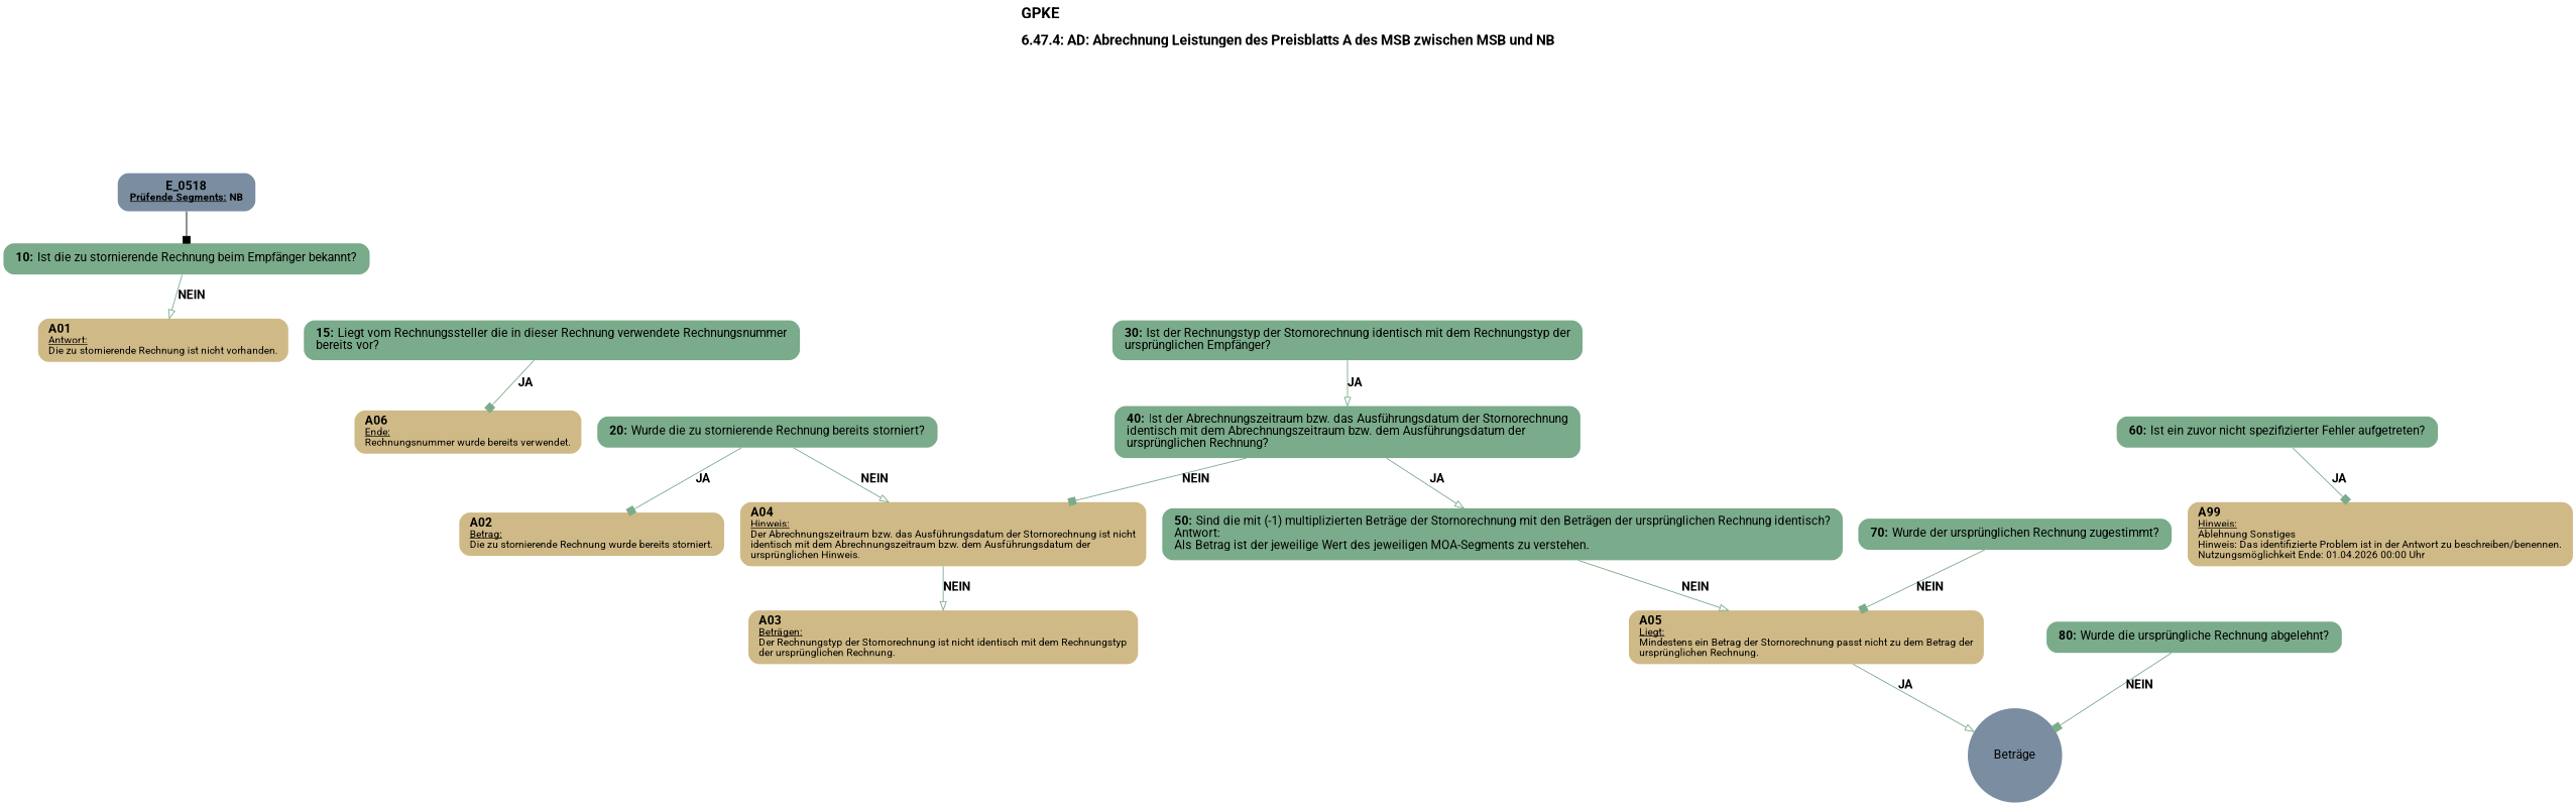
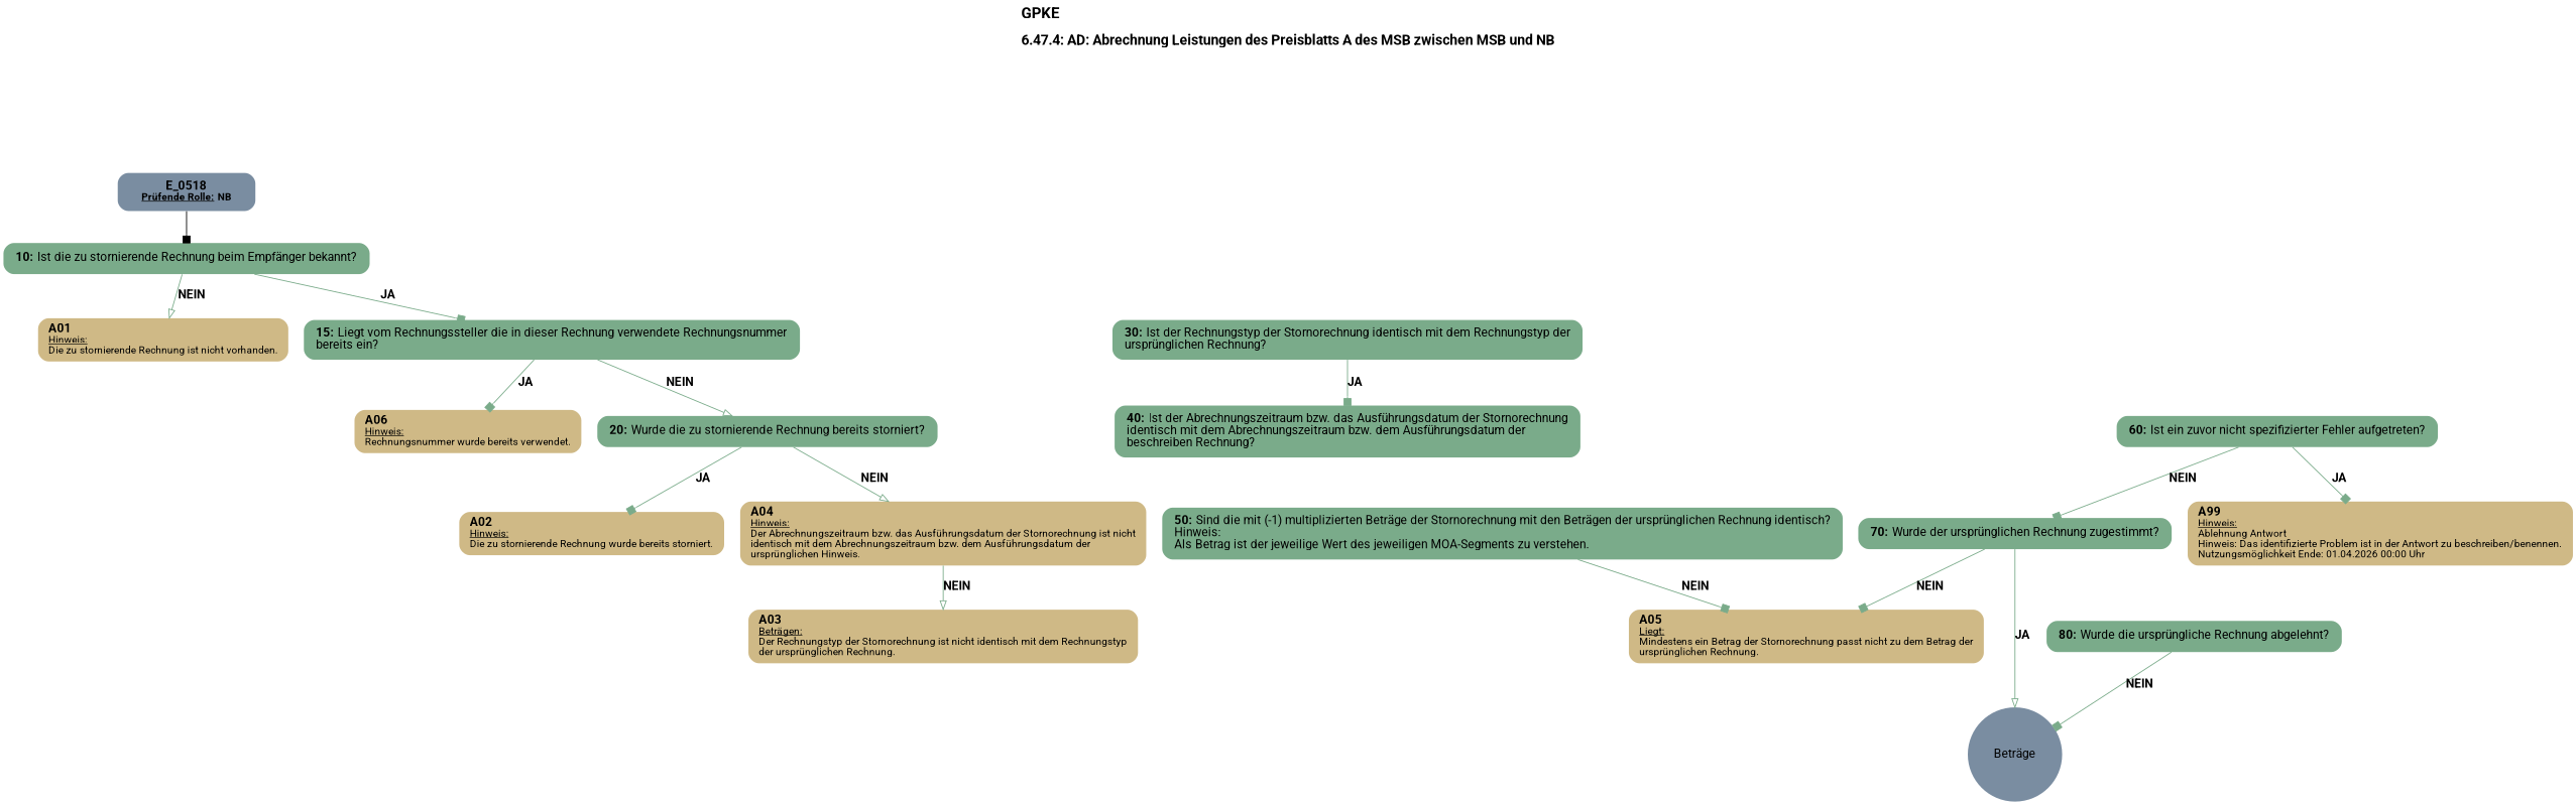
  digraph {
    concentrate=true
    fontname="Roboto, sans-serif"
    label=<<B><FONT POINT-SIZE="18">GPKE</FONT></B><BR align="left"/><BR/><B><FONT POINT-SIZE="16">6.47.4: AD: Abrechnung Leistungen des Preisblatts A des MSB zwischen MSB und NB</FONT></B><BR align="left"/><BR/><BR/><BR/>>
    labelloc=t
    pack=true
    packmode=array
    rankdir=TB
    node [fillcolor="#7aab8a" fontname="Roboto, sans-serif" margin="0.2,0.12" penwidth=0.0 shape=box style="filled,rounded"]
    edge [arrowhead=box color="#7aab8a" fontname="Roboto, sans-serif"]
-   n1 [fillcolor="#7a8da1" label=<<B>E_0518</B><BR align="center"/><FONT point-size="12"><B><U>Prüfende Segments:</U> NB</B></FONT><BR align="center"/>>]
+   n1 [fillcolor="#7a8da1" label=<<B>E_0518</B><BR align="center"/><FONT point-size="12"><B><U>Prüfende Rolle:</U> NB</B></FONT><BR align="center"/>>]
    n2 [label=<<B>10: </B>Ist die zu stornierende Rechnung beim Empfänger bekannt?<BR align="left"/>>]
-   n3 [fillcolor="#cfb986" label=<<B>A01</B><BR align="left"/><FONT point-size="12"><U>Antwort:</U><BR align="left"/>Die zu stornierende Rechnung ist nicht vorhanden.<BR align="left"/></FONT>> margin="0.17,0.08"]
-   n4 [label=<<B>15: </B>Liegt vom Rechnungssteller die in dieser Rechnung verwendete Rechnungsnummer<BR align="left"/>bereits vor?<BR align="left"/>>]
-   n5 [fillcolor="#cfb986" label=<<B>A06</B><BR align="left"/><FONT point-size="12"><U>Ende:</U><BR align="left"/>Rechnungsnummer wurde bereits verwendet.<BR align="left"/></FONT>> margin="0.17,0.08"]
+   n3 [fillcolor="#cfb986" label=<<B>A01</B><BR align="left"/><FONT point-size="12"><U>Hinweis:</U><BR align="left"/>Die zu stornierende Rechnung ist nicht vorhanden.<BR align="left"/></FONT>> margin="0.17,0.08"]
+   n4 [label=<<B>15: </B>Liegt vom Rechnungssteller die in dieser Rechnung verwendete Rechnungsnummer<BR align="left"/>bereits ein?<BR align="left"/>>]
+   n5 [fillcolor="#cfb986" label=<<B>A06</B><BR align="left"/><FONT point-size="12"><U>Hinweis:</U><BR align="left"/>Rechnungsnummer wurde bereits verwendet.<BR align="left"/></FONT>> margin="0.17,0.08"]
    n6 [label=<<B>20: </B>Wurde die zu stornierende Rechnung bereits storniert?<BR align="left"/>>]
-   n7 [fillcolor="#cfb986" label=<<B>A02</B><BR align="left"/><FONT point-size="12"><U>Betrag:</U><BR align="left"/>Die zu stornierende Rechnung wurde bereits storniert.<BR align="left"/></FONT>> margin="0.17,0.08"]
+   n7 [fillcolor="#cfb986" label=<<B>A02</B><BR align="left"/><FONT point-size="12"><U>Hinweis:</U><BR align="left"/>Die zu stornierende Rechnung wurde bereits storniert.<BR align="left"/></FONT>> margin="0.17,0.08"]
    n8 [fillcolor="#cfb986" label=<<B>A04</B><BR align="left"/><FONT point-size="12"><U>Hinweis:</U><BR align="left"/>Der Abrechnungszeitraum bzw. das Ausführungsdatum der Stornorechnung ist nicht<BR align="left"/>identisch mit dem Abrechnungszeitraum bzw. dem Ausführungsdatum der<BR align="left"/>ursprünglichen Hinweis.<BR align="left"/></FONT>> margin="0.17,0.08"]
-   n9 [label=<<B>30: </B>Ist der Rechnungstyp der Stornorechnung identisch mit dem Rechnungstyp der<BR align="left"/>ursprünglichen Empfänger?<BR align="left"/>>]
-   n10 [label=<<B>40: </B>Ist der Abrechnungszeitraum bzw. das Ausführungsdatum der Stornorechnung<BR align="left"/>identisch mit dem Abrechnungszeitraum bzw. dem Ausführungsdatum der<BR align="left"/>ursprünglichen Rechnung?<BR align="left"/>>]
+   n9 [label=<<B>30: </B>Ist der Rechnungstyp der Stornorechnung identisch mit dem Rechnungstyp der<BR align="left"/>ursprünglichen Rechnung?<BR align="left"/>>]
+   n10 [label=<<B>40: </B>Ist der Abrechnungszeitraum bzw. das Ausführungsdatum der Stornorechnung<BR align="left"/>identisch mit dem Abrechnungszeitraum bzw. dem Ausführungsdatum der<BR align="left"/>beschreiben Rechnung?<BR align="left"/>>]
    n11 [fillcolor="#cfb986" label=<<B>A03</B><BR align="left"/><FONT point-size="12"><U>Beträgen:</U><BR align="left"/>Der Rechnungstyp der Stornorechnung ist nicht identisch mit dem Rechnungstyp<BR align="left"/>der ursprünglichen Rechnung.<BR align="left"/></FONT>> margin="0.17,0.08"]
-   n12 [label=<<B>50: </B>Sind die mit (-1) multiplizierten Beträge der Stornorechnung mit den Beträgen der ursprünglichen Rechnung identisch?<BR align="left"/>Antwort:<BR align="left"/>Als Betrag ist der jeweilige Wert des jeweiligen MOA-Segments zu verstehen.<BR align="left"/>>]
+   n12 [label=<<B>50: </B>Sind die mit (-1) multiplizierten Beträge der Stornorechnung mit den Beträgen der ursprünglichen Rechnung identisch?<BR align="left"/>Hinweis:<BR align="left"/>Als Betrag ist der jeweilige Wert des jeweiligen MOA-Segments zu verstehen.<BR align="left"/>>]
    n13 [fillcolor="#cfb986" label=<<B>A05</B><BR align="left"/><FONT point-size="12"><U>Liegt:</U><BR align="left"/>Mindestens ein Betrag der Stornorechnung passt nicht zu dem Betrag der<BR align="left"/>ursprünglichen Rechnung.<BR align="left"/></FONT>> margin="0.17,0.08"]
    n14 [label=<<B>60: </B>Ist ein zuvor nicht spezifizierter Fehler aufgetreten?<BR align="left"/>>]
-   n15 [fillcolor="#cfb986" label=<<B>A99</B><BR align="left"/><FONT point-size="12"><U>Hinweis:</U><BR align="left"/>Ablehnung Sonstiges<BR align="left"/>Hinweis: Das identifizierte Problem ist in der Antwort zu beschreiben/benennen.<BR align="left"/>Nutzungsmöglichkeit Ende: 01.04.2026 00:00 Uhr<BR align="left"/></FONT>> margin="0.17,0.08"]
+   n15 [fillcolor="#cfb986" label=<<B>A99</B><BR align="left"/><FONT point-size="12"><U>Hinweis:</U><BR align="left"/>Ablehnung Antwort<BR align="left"/>Hinweis: Das identifizierte Problem ist in der Antwort zu beschreiben/benennen.<BR align="left"/>Nutzungsmöglichkeit Ende: 01.04.2026 00:00 Uhr<BR align="left"/></FONT>> margin="0.17,0.08"]
    n16 [label=<<B>70: </B>Wurde der ursprünglichen Rechnung zugestimmt?<BR align="left"/>>]
    n17 [color=purple fillcolor="#7a8da1" label="Beträge" shape=circle]
    n18 [label=<<B>80: </B>Wurde die ursprüngliche Rechnung abgelehnt?<BR align="left"/>>]
    n1 -> n2 [color="" fontname=""]
    n2 -> n3 [arrowhead=onormal label=<<B>NEIN</B>>]
+   n2 -> n4 [label=<<B>JA</B>>]
    n4 -> n5 [label=<<B>JA</B>>]
+   n4 -> n6 [arrowhead=onormal label=<<B>NEIN</B>>]
    n6 -> n7 [label=<<B>JA</B>>]
    n6 -> n8 [arrowhead=onormal label=<<B>NEIN</B>>]
    n8 -> n11 [arrowhead=onormal label=<<B>NEIN</B>>]
-   n9 -> n10 [arrowhead=onormal label=<<B>JA</B>>]
-   n10 -> n8 [label=<<B>NEIN</B>>]
-   n10 -> n12 [arrowhead=onormal label=<<B>JA</B>>]
-   n12 -> n13 [arrowhead=onormal label=<<B>NEIN</B>>]
+   n9 -> n10 [label=<<B>JA</B>>]
+   n12 -> n13 [label=<<B>NEIN</B>>]
    n14 -> n15 [label=<<B>JA</B>>]
+   n14 -> n16 [label=<<B>NEIN</B>>]
    n16 -> n13 [label=<<B>NEIN</B>>]
-   n13 -> n17 [arrowhead=onormal label=<<B>JA</B>>]
+   n16 -> n17 [arrowhead=onormal label=<<B>JA</B>>]
    n18 -> n17 [label=<<B>NEIN</B>>]
  }
